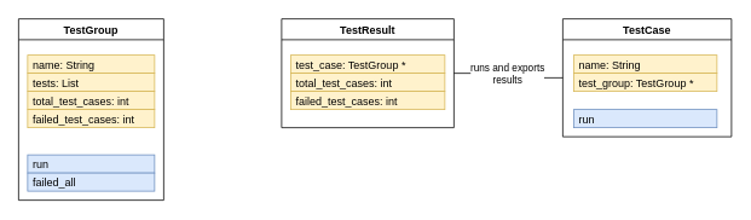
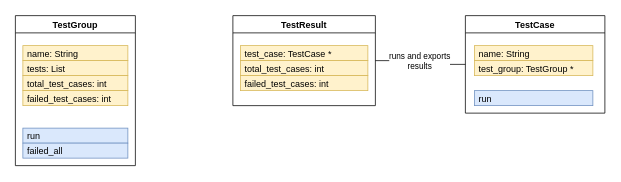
  <mxCell id="0" />
  <mxCell id="1" parent="0" />
  <mxCell id="2" value="TestGroup" style="swimlane;" parent="1" vertex="1"><mxGeometry x="20" y="20" width="160" height="200" as="geometry" /></mxCell>
  <mxCell id="3" value="name: String" style="text;strokeColor=#d6b656;fillColor=#fff2cc;align=left;verticalAlign=middle;spacingLeft=4;spacingRight=4;overflow=hidden;points=[[0,0.5],[1,0.5]];portConstraint=eastwest;rotatable=0;" parent="2" vertex="1"><mxGeometry x="10" y="40" width="140" height="20" as="geometry" /></mxCell>
  <mxCell id="4" value="tests: List" style="text;strokeColor=#d6b656;fillColor=#fff2cc;align=left;verticalAlign=middle;spacingLeft=4;spacingRight=4;overflow=hidden;points=[[0,0.5],[1,0.5]];portConstraint=eastwest;rotatable=0;" parent="2" vertex="1"><mxGeometry x="10" y="60" width="140" height="20" as="geometry" /></mxCell>
  <mxCell id="5" value="run" style="text;strokeColor=#6c8ebf;fillColor=#dae8fc;align=left;verticalAlign=middle;spacingLeft=4;spacingRight=4;overflow=hidden;points=[[0,0.5],[1,0.5]];portConstraint=eastwest;rotatable=0;" parent="2" vertex="1"><mxGeometry x="10" y="150" width="140" height="20" as="geometry" /></mxCell>
  <mxCell id="6" value="failed_all" style="text;strokeColor=#6c8ebf;fillColor=#dae8fc;align=left;verticalAlign=middle;spacingLeft=4;spacingRight=4;overflow=hidden;points=[[0,0.5],[1,0.5]];portConstraint=eastwest;rotatable=0;" parent="2" vertex="1"><mxGeometry x="10" y="170" width="140" height="20" as="geometry" /></mxCell>
  <mxCell id="7" value="total_test_cases: int" style="text;strokeColor=#d6b656;fillColor=#fff2cc;align=left;verticalAlign=middle;spacingLeft=4;spacingRight=4;overflow=hidden;points=[[0,0.5],[1,0.5]];portConstraint=eastwest;rotatable=0;" vertex="1" parent="2"><mxGeometry x="10" y="80" width="140" height="20" as="geometry" /></mxCell>
  <mxCell id="8" value="failed_test_cases: int" style="text;strokeColor=#d6b656;fillColor=#fff2cc;align=left;verticalAlign=middle;spacingLeft=4;spacingRight=4;overflow=hidden;points=[[0,0.5],[1,0.5]];portConstraint=eastwest;rotatable=0;" vertex="1" parent="2"><mxGeometry x="10" y="100" width="140" height="20" as="geometry" /></mxCell>
  <mxCell id="9" value="TestResult" style="swimlane;" parent="1" vertex="1"><mxGeometry x="310" y="20" width="190" height="120" as="geometry" /></mxCell>
- <mxCell id="10" value="test_case: TestGroup *" style="text;strokeColor=#d6b656;fillColor=#fff2cc;align=left;verticalAlign=middle;spacingLeft=4;spacingRight=4;overflow=hidden;points=[[0,0.5],[1,0.5]];portConstraint=eastwest;rotatable=0;" parent="9" vertex="1"><mxGeometry x="10" y="40" width="170" height="20" as="geometry" /></mxCell>
+ <mxCell id="10" value="test_case: TestCase *" style="text;strokeColor=#d6b656;fillColor=#fff2cc;align=left;verticalAlign=middle;spacingLeft=4;spacingRight=4;overflow=hidden;points=[[0,0.5],[1,0.5]];portConstraint=eastwest;rotatable=0;" parent="9" vertex="1"><mxGeometry x="10" y="40" width="170" height="20" as="geometry" /></mxCell>
  <mxCell id="11" value="total_test_cases: int" style="text;strokeColor=#d6b656;fillColor=#fff2cc;align=left;verticalAlign=middle;spacingLeft=4;spacingRight=4;overflow=hidden;points=[[0,0.5],[1,0.5]];portConstraint=eastwest;rotatable=0;" parent="9" vertex="1"><mxGeometry x="10" y="60" width="170" height="20" as="geometry" /></mxCell>
  <mxCell id="12" value="failed_test_cases: int" style="text;strokeColor=#d6b656;fillColor=#fff2cc;align=left;verticalAlign=middle;spacingLeft=4;spacingRight=4;overflow=hidden;points=[[0,0.5],[1,0.5]];portConstraint=eastwest;rotatable=0;" parent="9" vertex="1"><mxGeometry x="10" y="80" width="170" height="20" as="geometry" /></mxCell>
  <mxCell id="13" style="edgeStyle=orthogonalEdgeStyle;rounded=0;orthogonalLoop=1;jettySize=auto;html=1;entryX=1;entryY=0.5;entryDx=0;entryDy=0;endArrow=none;" edge="1" parent="1" source="15" target="9"><mxGeometry relative="1" as="geometry" /></mxCell>
  <mxCell id="14" value="runs and exports &lt;br&gt;results" style="edgeLabel;html=1;align=center;verticalAlign=middle;resizable=0;points=[];" vertex="1" connectable="0" parent="13"><mxGeometry x="-0.274" y="-1" relative="1" as="geometry"><mxPoint x="-17" y="-4" as="offset" /></mxGeometry></mxCell>
  <mxCell id="15" value="TestCase" style="swimlane;" parent="1" vertex="1"><mxGeometry x="620" y="20" width="186" height="130" as="geometry" /></mxCell>
  <mxCell id="16" value="name: String" style="text;strokeColor=#d6b656;fillColor=#fff2cc;align=left;verticalAlign=middle;spacingLeft=4;spacingRight=4;overflow=hidden;points=[[0,0.5],[1,0.5]];portConstraint=eastwest;rotatable=0;" parent="15" vertex="1"><mxGeometry x="12" y="40" width="158" height="20" as="geometry" /></mxCell>
  <mxCell id="17" value="test_group: TestGroup *" style="text;strokeColor=#d6b656;fillColor=#fff2cc;align=left;verticalAlign=middle;spacingLeft=4;spacingRight=4;overflow=hidden;points=[[0,0.5],[1,0.5]];portConstraint=eastwest;rotatable=0;" parent="15" vertex="1"><mxGeometry x="12" y="60" width="158" height="20" as="geometry" /></mxCell>
  <mxCell id="18" value="run" style="text;strokeColor=#6c8ebf;fillColor=#dae8fc;align=left;verticalAlign=middle;spacingLeft=4;spacingRight=4;overflow=hidden;points=[[0,0.5],[1,0.5]];portConstraint=eastwest;rotatable=0;" vertex="1" parent="15"><mxGeometry x="12" y="100" width="158" height="20" as="geometry" /></mxCell>
